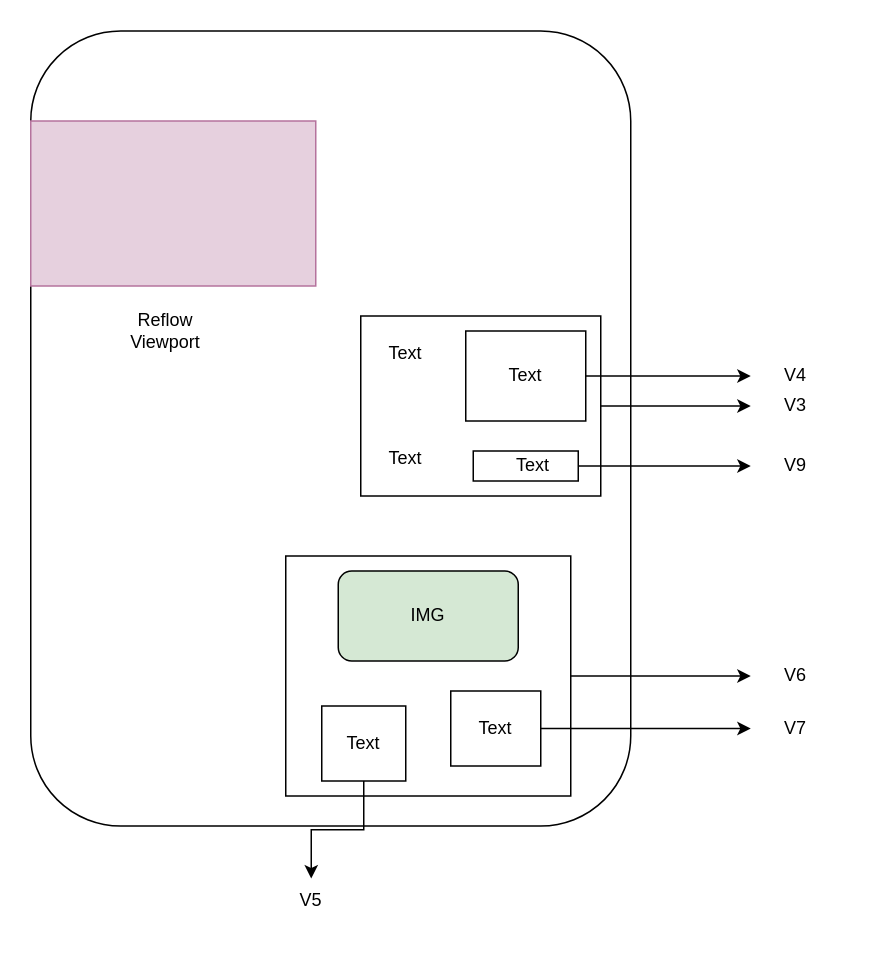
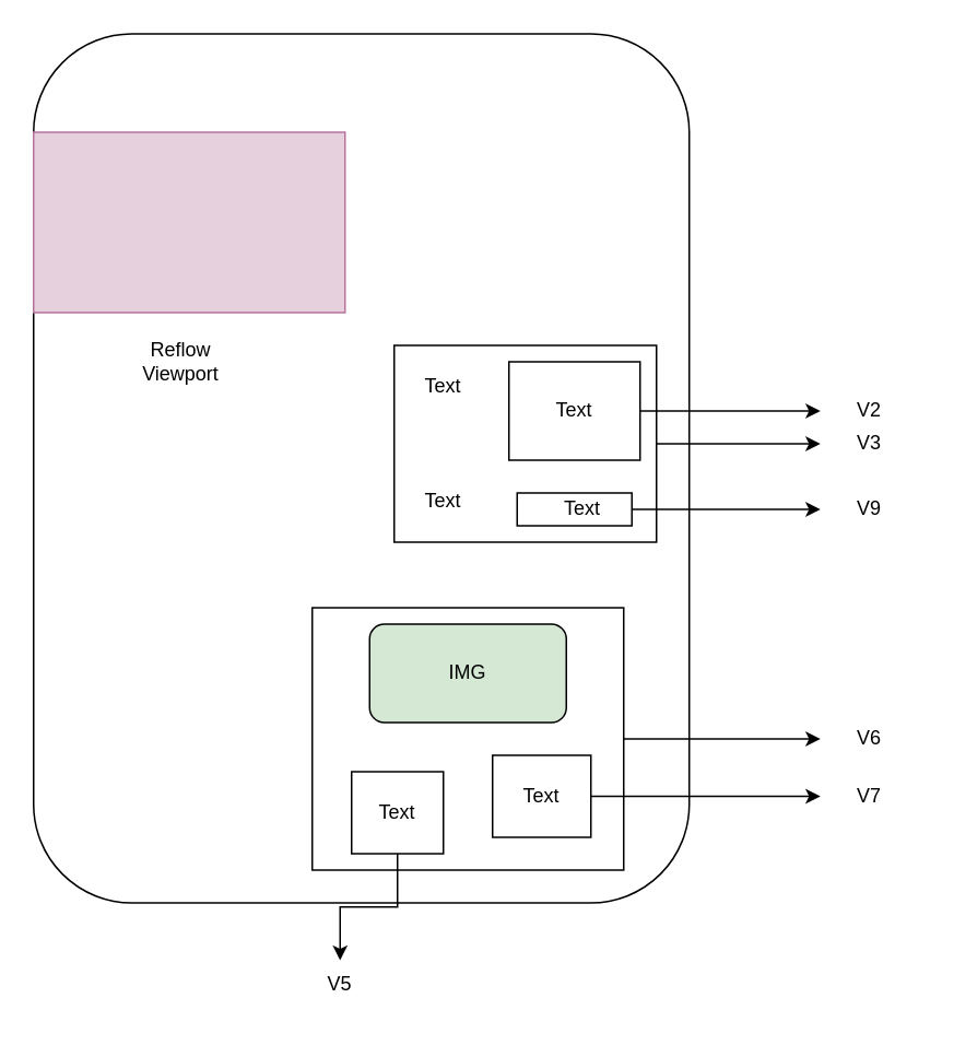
  <mxCell id="0" />
  <mxCell id="1" parent="0" />
  <mxCell id="2" value="" style="rounded=1;whiteSpace=wrap;html=1;" parent="1" vertex="1"><mxGeometry x="20" y="20" width="400" height="530" as="geometry" /></mxCell>
  <mxCell id="3" value="" style="rounded=0;whiteSpace=wrap;html=1;strokeColor=#B5739D;fillColor=#E6D0DE;" parent="1" vertex="1"><mxGeometry x="20" y="80" width="190" height="110" as="geometry" /></mxCell>
  <mxCell id="4" style="edgeStyle=orthogonalEdgeStyle;rounded=0;orthogonalLoop=1;jettySize=auto;html=1;" edge="1" parent="1" source="5"><mxGeometry relative="1" as="geometry"><mxPoint x="500" y="270" as="targetPoint" /></mxGeometry></mxCell>
  <mxCell id="5" value="" style="rounded=0;whiteSpace=wrap;html=1;" parent="1" vertex="1"><mxGeometry x="240" y="210" width="160" height="120" as="geometry" /></mxCell>
  <mxCell id="6" value="Text" style="text;html=1;align=center;verticalAlign=middle;whiteSpace=wrap;rounded=0;" parent="1" vertex="1"><mxGeometry x="240" y="220" width="60" height="30" as="geometry" /></mxCell>
  <mxCell id="7" value="Text" style="text;html=1;align=center;verticalAlign=middle;whiteSpace=wrap;rounded=0;" parent="1" vertex="1"><mxGeometry x="240" y="290" width="60" height="30" as="geometry" /></mxCell>
  <mxCell id="8" style="edgeStyle=orthogonalEdgeStyle;rounded=0;orthogonalLoop=1;jettySize=auto;html=1;" edge="1" parent="1" source="9"><mxGeometry relative="1" as="geometry"><mxPoint x="500" y="250" as="targetPoint" /></mxGeometry></mxCell>
  <mxCell id="9" value="" style="rounded=0;whiteSpace=wrap;html=1;" parent="1" vertex="1"><mxGeometry x="310" y="220" width="80" height="60" as="geometry" /></mxCell>
  <mxCell id="10" value="Text" style="text;html=1;align=center;verticalAlign=middle;whiteSpace=wrap;rounded=0;" parent="1" vertex="1"><mxGeometry x="320" y="235" width="60" height="30" as="geometry" /></mxCell>
  <mxCell id="11" value="" style="rounded=0;whiteSpace=wrap;html=1;" parent="1" vertex="1"><mxGeometry x="315" y="300" width="70" height="20" as="geometry" /></mxCell>
  <mxCell id="12" style="edgeStyle=orthogonalEdgeStyle;rounded=0;orthogonalLoop=1;jettySize=auto;html=1;" edge="1" parent="1" source="13"><mxGeometry relative="1" as="geometry"><mxPoint x="500" y="310" as="targetPoint" /></mxGeometry></mxCell>
  <mxCell id="13" value="Text" style="text;html=1;align=center;verticalAlign=middle;whiteSpace=wrap;rounded=0;" parent="1" vertex="1"><mxGeometry x="325" y="305" width="60" height="10" as="geometry" /></mxCell>
  <mxCell id="14" value="Reflow Viewport" style="text;html=1;align=center;verticalAlign=middle;whiteSpace=wrap;rounded=0;" vertex="1" parent="1"><mxGeometry x="80" y="205" width="60" height="30" as="geometry" /></mxCell>
  <mxCell id="15" value="V3" style="text;html=1;align=center;verticalAlign=middle;whiteSpace=wrap;rounded=0;" vertex="1" parent="1"><mxGeometry x="500" y="255" width="60" height="30" as="geometry" /></mxCell>
- <mxCell id="16" value="V4" style="text;html=1;align=center;verticalAlign=middle;whiteSpace=wrap;rounded=0;" vertex="1" parent="1"><mxGeometry x="500" y="235" width="60" height="30" as="geometry" /></mxCell>
+ <mxCell id="16" value="V2" style="text;html=1;align=center;verticalAlign=middle;whiteSpace=wrap;rounded=0;" vertex="1" parent="1"><mxGeometry x="500" y="235" width="60" height="30" as="geometry" /></mxCell>
  <mxCell id="17" style="edgeStyle=orthogonalEdgeStyle;rounded=0;orthogonalLoop=1;jettySize=auto;html=1;" edge="1" parent="1" source="18"><mxGeometry relative="1" as="geometry"><mxPoint x="500" y="450" as="targetPoint" /></mxGeometry></mxCell>
  <mxCell id="18" value="" style="rounded=0;whiteSpace=wrap;html=1;" vertex="1" parent="1"><mxGeometry x="190" y="370" width="190" height="160" as="geometry" /></mxCell>
  <mxCell id="19" value="V9" style="text;html=1;align=center;verticalAlign=middle;whiteSpace=wrap;rounded=0;" vertex="1" parent="1"><mxGeometry x="500" y="295" width="60" height="30" as="geometry" /></mxCell>
  <mxCell id="20" value="IMG" style="rounded=1;whiteSpace=wrap;html=1;fillColor=#d5e8d4;" vertex="1" parent="1"><mxGeometry x="225" y="380" width="120" height="60" as="geometry" /></mxCell>
  <mxCell id="21" style="edgeStyle=orthogonalEdgeStyle;rounded=0;orthogonalLoop=1;jettySize=auto;html=1;" edge="1" parent="1" source="22" target="25"><mxGeometry relative="1" as="geometry"><mxPoint x="242" y="600" as="targetPoint" /></mxGeometry></mxCell>
  <mxCell id="22" value="Text" style="rounded=0;whiteSpace=wrap;html=1;" vertex="1" parent="1"><mxGeometry x="214" y="470" width="56" height="50" as="geometry" /></mxCell>
  <mxCell id="23" style="edgeStyle=orthogonalEdgeStyle;rounded=0;orthogonalLoop=1;jettySize=auto;html=1;" edge="1" parent="1" source="24"><mxGeometry relative="1" as="geometry"><mxPoint x="500" y="485" as="targetPoint" /></mxGeometry></mxCell>
  <mxCell id="24" value="Text" style="rounded=0;whiteSpace=wrap;html=1;" vertex="1" parent="1"><mxGeometry x="300" y="460" width="60" height="50" as="geometry" /></mxCell>
  <mxCell id="25" value="V5" style="text;html=1;align=center;verticalAlign=middle;whiteSpace=wrap;rounded=0;" vertex="1" parent="1"><mxGeometry x="177" y="585" width="60" height="30" as="geometry" /></mxCell>
  <mxCell id="26" value="V6" style="text;html=1;align=center;verticalAlign=middle;whiteSpace=wrap;rounded=0;" vertex="1" parent="1"><mxGeometry x="500" y="435" width="60" height="30" as="geometry" /></mxCell>
  <mxCell id="27" value="V7" style="text;html=1;align=center;verticalAlign=middle;whiteSpace=wrap;rounded=0;" vertex="1" parent="1"><mxGeometry x="500" y="470" width="60" height="30" as="geometry" /></mxCell>
